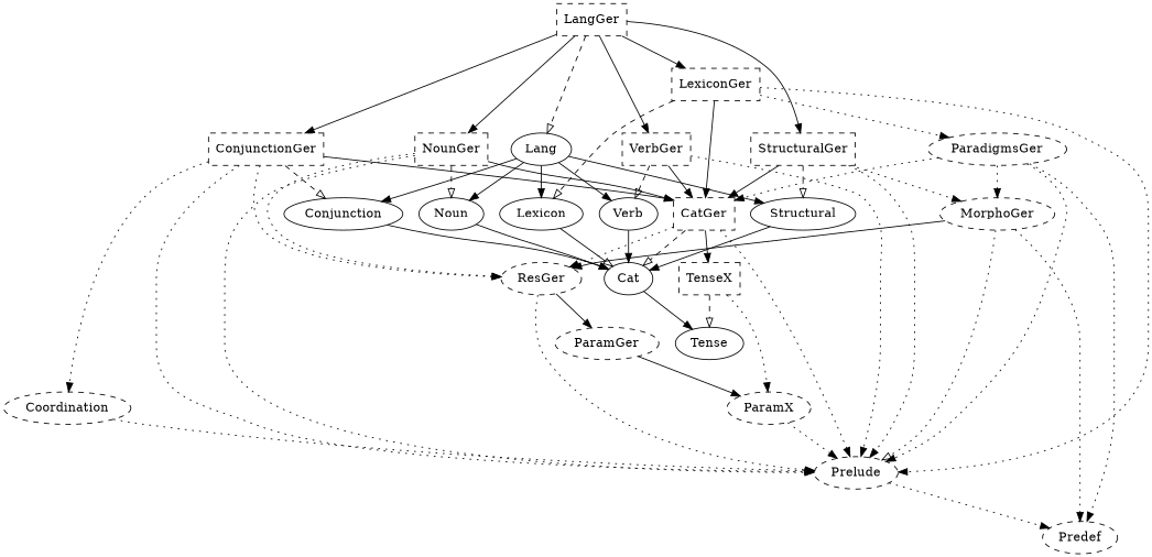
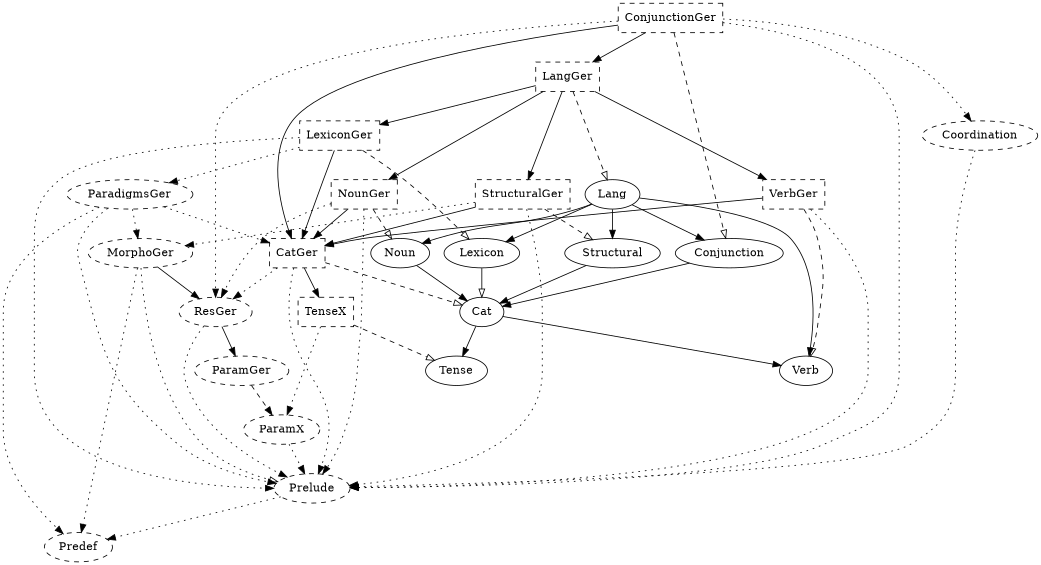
  digraph {
    node [shape=ellipse style=dashed]
    edge [style=solid]
    LangGer [shape=box]
    NounGer [shape=box]
    VerbGer [shape=box]
    ConjunctionGer [shape=box]
    StructuralGer [shape=box]
    LexiconGer [shape=box]
    Lang [style=solid]
    Noun [style=solid]
    CatGer [shape=box]
    ResGer
    Prelude
    Verb [style=solid]
    Conjunction [style=solid]
    Coordination
    Structural [style=solid]
    MorphoGer
    Lexicon [style=solid]
    ParadigmsGer
    Cat [style=solid]
    TenseX [shape=box]
    ParamGer
    Predef
    Tense [style=solid]
    ParamX
    LangGer -> NounGer
    LangGer -> VerbGer
-   LangGer -> ConjunctionGer
+   ConjunctionGer -> LangGer
    LangGer -> StructuralGer
    LangGer -> LexiconGer
    LangGer -> Lang [arrowhead=empty style=dashed]
    NounGer -> Noun [arrowhead=empty style=dashed]
    NounGer -> CatGer
    NounGer -> ResGer [style=dotted]
    NounGer -> Prelude [style=dotted]
    VerbGer -> CatGer
    VerbGer -> Prelude [style=dotted]
    VerbGer -> Verb [arrowhead=empty style=dashed]
    ConjunctionGer -> CatGer
    ConjunctionGer -> ResGer [style=dotted]
    ConjunctionGer -> Prelude [style=dotted]
    ConjunctionGer -> Conjunction [arrowhead=empty style=dashed]
    ConjunctionGer -> Coordination [style=dotted]
    StructuralGer -> CatGer
    StructuralGer -> Prelude [style=dotted]
    StructuralGer -> Structural [arrowhead=empty style=dashed]
    StructuralGer -> MorphoGer [style=dotted]
    LexiconGer -> CatGer
    LexiconGer -> Prelude [style=dotted]
    LexiconGer -> Lexicon [arrowhead=empty style=dashed]
    LexiconGer -> ParadigmsGer [style=dotted]
    Lang -> Noun
    Lang -> Verb
    Lang -> Conjunction
    Lang -> Structural
    Lang -> Lexicon
    Noun -> Cat
    CatGer -> ResGer [style=dotted]
    CatGer -> Prelude [style=dotted]
    CatGer -> Cat [arrowhead=empty style=dashed]
    CatGer -> TenseX
    ResGer -> Prelude [style=dotted]
    ResGer -> ParamGer
    Prelude -> Predef [style=dotted]
-   Verb -> Cat
+   Cat -> Verb
    Conjunction -> Cat
    Coordination -> Prelude [style=dotted]
    Structural -> Cat
    MorphoGer -> ResGer
    MorphoGer -> Prelude [arrowhead=empty style=dotted]
    MorphoGer -> Predef [style=dotted]
    Lexicon -> Cat [arrowhead=empty]
    ParadigmsGer -> CatGer [style=dotted]
    ParadigmsGer -> Prelude [style=dotted]
    ParadigmsGer -> MorphoGer [style=dotted]
    ParadigmsGer -> Predef [style=dotted]
    Cat -> Tense
    TenseX -> Tense [arrowhead=empty style=dashed]
    TenseX -> ParamX [style=dotted]
-   ParamGer -> ParamX
+   ParamGer -> ParamX [style=dashed]
    ParamX -> Prelude [style=dotted]
  }
